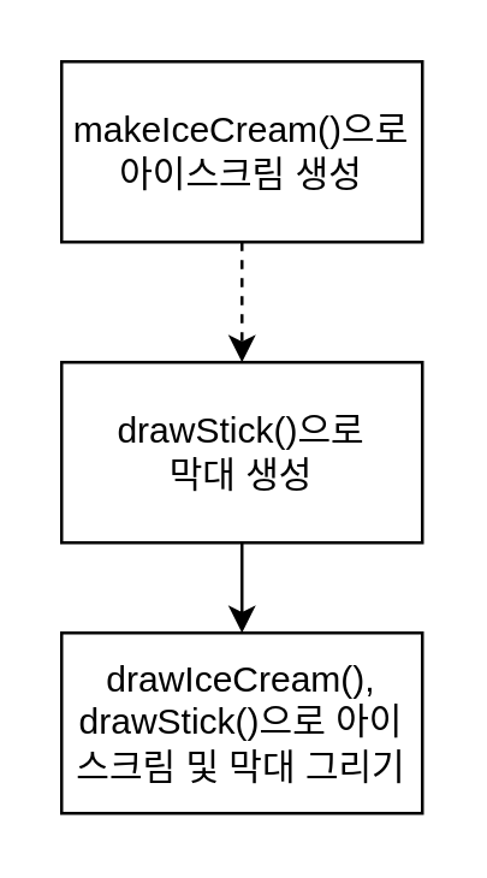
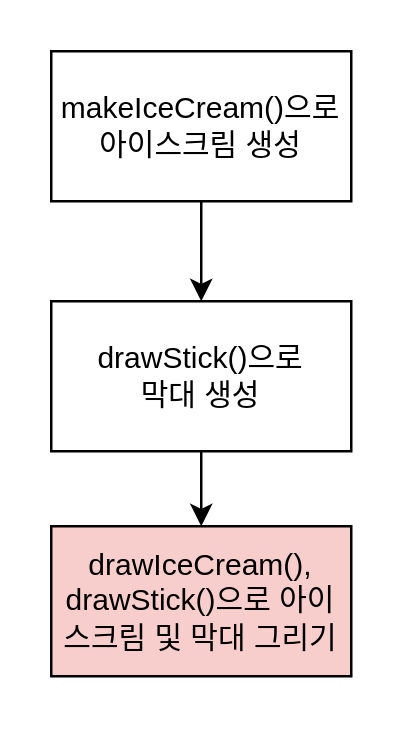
  <mxCell id="0" />
  <mxCell id="1" parent="0" />
- <mxCell id="2" value="" style="edgeStyle=orthogonalEdgeStyle;rounded=0;orthogonalLoop=1;jettySize=auto;html=1;dashed=1;" edge="1" parent="1" source="3" target="5"><mxGeometry relative="1" as="geometry" /></mxCell>
+ <mxCell id="2" value="" style="edgeStyle=orthogonalEdgeStyle;rounded=0;orthogonalLoop=1;jettySize=auto;html=1;" edge="1" parent="1" source="3" target="5"><mxGeometry relative="1" as="geometry" /></mxCell>
  <mxCell id="3" value="makeIceCream()으로&lt;br&gt;아이스크림 생성" style="rounded=0;whiteSpace=wrap;html=1;" vertex="1" parent="1"><mxGeometry x="20" y="20" width="120" height="60" as="geometry" /></mxCell>
  <mxCell id="4" style="edgeStyle=orthogonalEdgeStyle;rounded=0;orthogonalLoop=1;jettySize=auto;html=1;exitX=0.5;exitY=1;exitDx=0;exitDy=0;entryX=0.5;entryY=0;entryDx=0;entryDy=0;" edge="1" parent="1" source="5" target="6"><mxGeometry relative="1" as="geometry" /></mxCell>
  <mxCell id="5" value="drawStick()으로&lt;br&gt;막대 생성" style="rounded=0;whiteSpace=wrap;html=1;" vertex="1" parent="1"><mxGeometry x="20" y="120" width="120" height="60" as="geometry" /></mxCell>
- <mxCell id="6" value="drawIceCream(), drawStick()으로 아이스크림 및 막대 그리기" style="rounded=0;whiteSpace=wrap;html=1;" vertex="1" parent="1"><mxGeometry x="20" y="210" width="120" height="60" as="geometry" /></mxCell>
+ <mxCell id="6" value="drawIceCream(), drawStick()으로 아이스크림 및 막대 그리기" style="rounded=0;whiteSpace=wrap;html=1;fillColor=#f8cecc;" vertex="1" parent="1"><mxGeometry x="20" y="210" width="120" height="60" as="geometry" /></mxCell>
